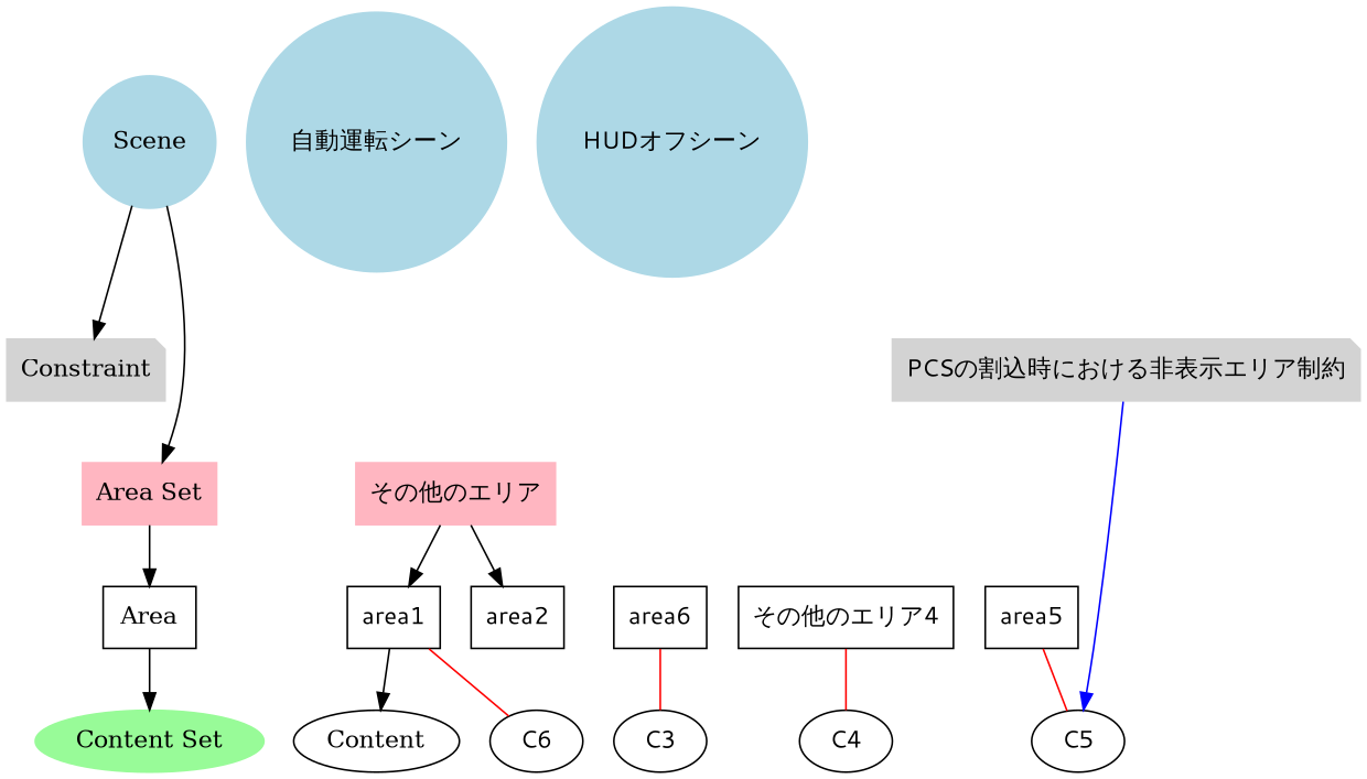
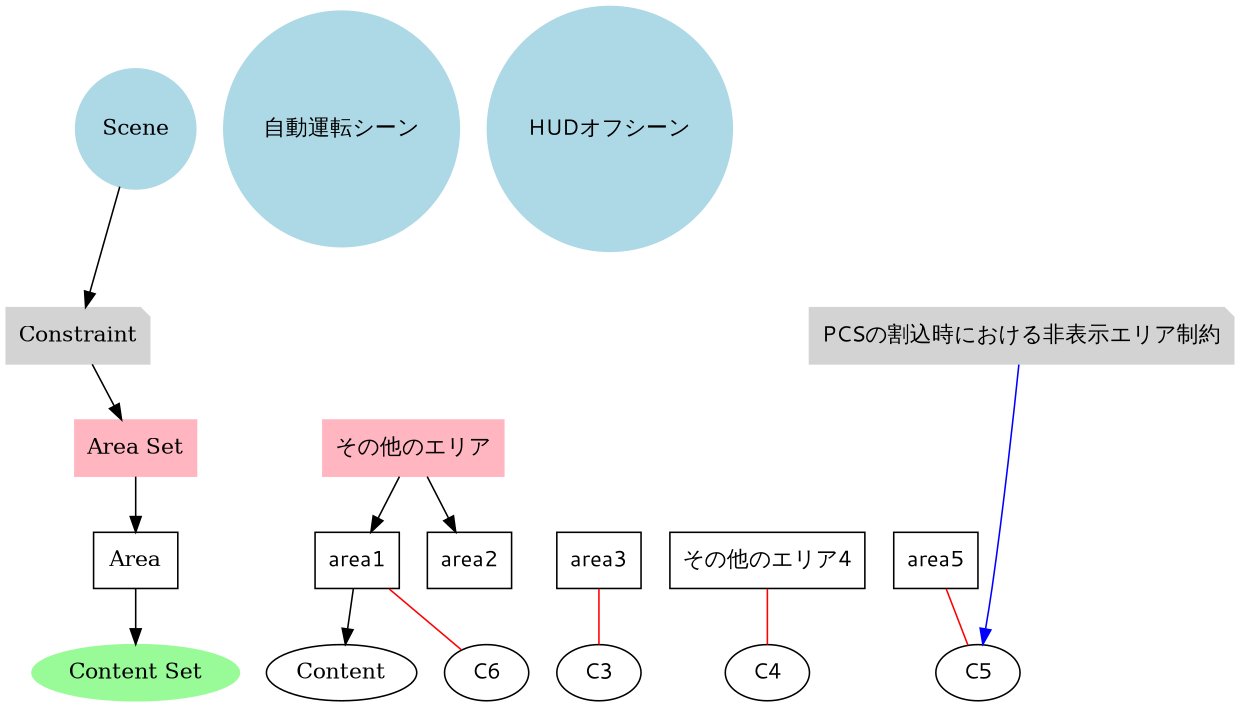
  digraph {
    clusterrank=global
    rankdir=TB
    node [shape=box fontname="Meiryo UI"]
    Area [fontname=""]
    n2 [label=area1]
    n3 [label=area2]
-   n4 [label=area6]
+   n4 [label=area3]
    n5 [label="その他のエリア4"]
    n6 [label=area5]
    Content [shape=ellipse fontname=""]
    n8 [label=C6 shape=ellipse]
    n9 [label=C3 shape=ellipse]
    n10 [label=C4 shape=ellipse]
    n11 [label=C5 shape=ellipse]
    Constraint [color=lightgrey shape=note style=filled fontname=""]
    n13 [color=lightgrey label="PCSの割込時における非表示エリア制約" shape=note style=filled]
    "Area Set" [color=lightpink style=filled fontname=""]
    n15 [color=lightpink label="その他のエリア" style=filled]
    "Content Set" [color=palegreen shape=ellipse style=filled fontname=""]
    Scene [color=lightblue shape=circle style=filled fontname=""]
    n18 [color=lightblue label="自動運転シーン" shape=circle style=filled]
    n19 [color=lightblue label="HUDオフシーン" shape=circle style=filled]
    subgraph sub_1 {
      rank=same
      Area
      n2
      n3
      n4
      n5
      n6
    }
    subgraph sub_2 {
      rank=same
      Content
      n8
      n9
      n10
      n11
    }
    subgraph sub_3 {
      rank=same
      Constraint
      n13
    }
    subgraph sub_4 {
      rank=same
      Constraint
    }
    subgraph sub_5 {
      rank=same
      Constraint
    }
    subgraph sub_6 {
      "Area Set"
      n15
    }
    subgraph sub_7 {
      "Content Set"
    }
    subgraph sub_8 {
      rank=same
      Scene
      n18
      n19
    }
    Area -> "Content Set"
    n2 -> Content
    n2 -> n8 [color=red dir=none]
    n4 -> n9 [color=red dir=none]
    n5 -> n10 [color=red dir=none]
    n6 -> n11 [color=red dir=none]
-   Scene -> "Area Set"
+   Constraint -> "Area Set"
    n13 -> n11 [color=blue]
    "Area Set" -> Area
    n15 -> n2
    n15 -> n3
    Scene -> Constraint
  }
